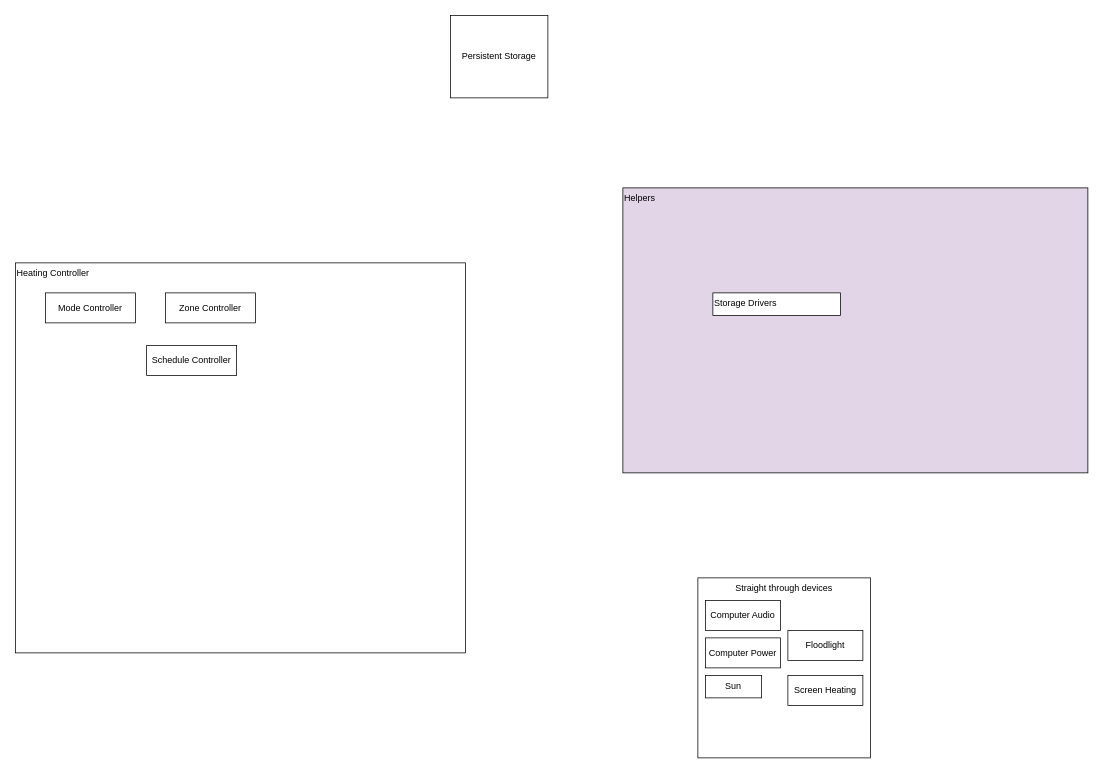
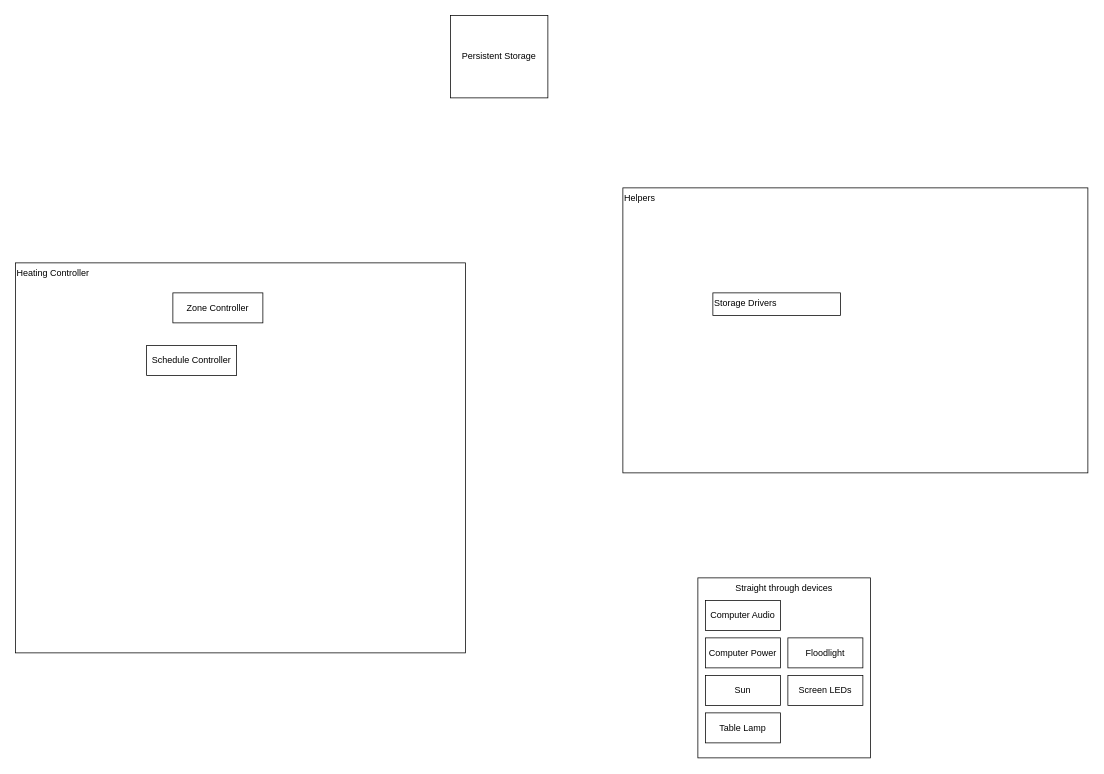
  <mxCell id="0" />
  <mxCell id="1" parent="0" />
  <mxCell id="2" value="Persistent Storage" style="rounded=0;whiteSpace=wrap;html=1;" vertex="1" parent="1"><mxGeometry x="600" y="20" width="130" height="110" as="geometry" /></mxCell>
- <mxCell id="3" value="Helpers" style="rounded=0;whiteSpace=wrap;html=1;verticalAlign=top;align=left;fillColor=#e1d5e7;" vertex="1" parent="1"><mxGeometry x="830" y="250" width="620" height="380" as="geometry" /></mxCell>
+ <mxCell id="3" value="Helpers" style="rounded=0;whiteSpace=wrap;html=1;verticalAlign=top;align=left;" vertex="1" parent="1"><mxGeometry x="830" y="250" width="620" height="380" as="geometry" /></mxCell>
  <mxCell id="4" value="Storage Drivers" style="rounded=0;whiteSpace=wrap;html=1;align=left;verticalAlign=top;" vertex="1" parent="1"><mxGeometry x="950" y="390" width="170" height="30" as="geometry" /></mxCell>
  <mxCell id="5" value="" style="group" vertex="1" connectable="0" parent="1"><mxGeometry x="930" y="770" width="230" height="240" as="geometry" /></mxCell>
  <mxCell id="6" value="Straight through devices" style="rounded=0;whiteSpace=wrap;html=1;align=center;verticalAlign=top;" vertex="1" parent="5"><mxGeometry width="230" height="240" as="geometry" /></mxCell>
  <mxCell id="7" value="Computer Audio" style="rounded=0;whiteSpace=wrap;html=1;align=center;verticalAlign=middle;" vertex="1" parent="5"><mxGeometry x="10" y="30" width="100" height="40" as="geometry" /></mxCell>
  <mxCell id="8" value="Computer Power" style="rounded=0;whiteSpace=wrap;html=1;align=center;verticalAlign=middle;" vertex="1" parent="5"><mxGeometry x="10" y="80" width="100" height="40" as="geometry" /></mxCell>
- <mxCell id="9" value="Sun" style="rounded=0;whiteSpace=wrap;html=1;align=center;verticalAlign=middle;" vertex="1" parent="5"><mxGeometry x="10" y="130" width="75" height="30" as="geometry" /></mxCell>
- <mxCell id="10" value="Screen Heating" style="rounded=0;whiteSpace=wrap;html=1;align=center;verticalAlign=middle;" vertex="1" parent="5"><mxGeometry x="120" y="130" width="100" height="40" as="geometry" /></mxCell>
- <mxCell id="11" value="Floodlight" style="rounded=0;whiteSpace=wrap;html=1;align=center;verticalAlign=middle;" vertex="1" parent="5"><mxGeometry x="120" y="70" width="100" height="40" as="geometry" /></mxCell>
+ <mxCell id="9" value="Sun" style="rounded=0;whiteSpace=wrap;html=1;align=center;verticalAlign=middle;" vertex="1" parent="5"><mxGeometry x="10" y="130" width="100" height="40" as="geometry" /></mxCell>
+ <mxCell id="10" value="Screen LEDs" style="rounded=0;whiteSpace=wrap;html=1;align=center;verticalAlign=middle;" vertex="1" parent="5"><mxGeometry x="120" y="130" width="100" height="40" as="geometry" /></mxCell>
+ <mxCell id="11" value="Floodlight" style="rounded=0;whiteSpace=wrap;html=1;align=center;verticalAlign=middle;" vertex="1" parent="5"><mxGeometry x="120" y="80" width="100" height="40" as="geometry" /></mxCell>
+ <mxCell id="12" value="Table Lamp" style="rounded=0;whiteSpace=wrap;html=1;align=center;verticalAlign=middle;" vertex="1" parent="5"><mxGeometry x="10" y="180" width="100" height="40" as="geometry" /></mxCell>
  <mxCell id="13" value="Heating Controller" style="rounded=0;whiteSpace=wrap;html=1;align=left;verticalAlign=top;" vertex="1" parent="1"><mxGeometry x="20" y="350" width="600" height="520" as="geometry" /></mxCell>
- <mxCell id="14" value="Mode Controller" style="rounded=0;whiteSpace=wrap;html=1;align=center;verticalAlign=middle;" vertex="1" parent="1"><mxGeometry x="60" y="390" width="120" height="40" as="geometry" /></mxCell>
- <mxCell id="15" value="Zone Controller" style="rounded=0;whiteSpace=wrap;html=1;align=center;verticalAlign=middle;" vertex="1" parent="1"><mxGeometry x="220" y="390" width="120" height="40" as="geometry" /></mxCell>
+ <mxCell id="15" value="Zone Controller" style="rounded=0;whiteSpace=wrap;html=1;align=center;verticalAlign=middle;" vertex="1" parent="1"><mxGeometry x="230" y="390" width="120" height="40" as="geometry" /></mxCell>
  <mxCell id="16" value="Schedule Controller" style="rounded=0;whiteSpace=wrap;html=1;align=center;verticalAlign=middle;" vertex="1" parent="1"><mxGeometry x="195" y="460" width="120" height="40" as="geometry" /></mxCell>
